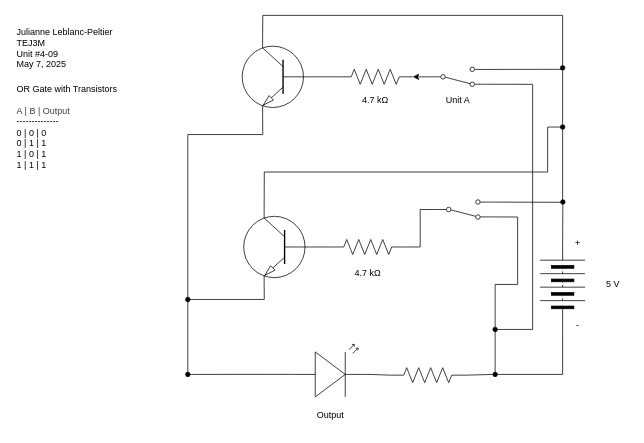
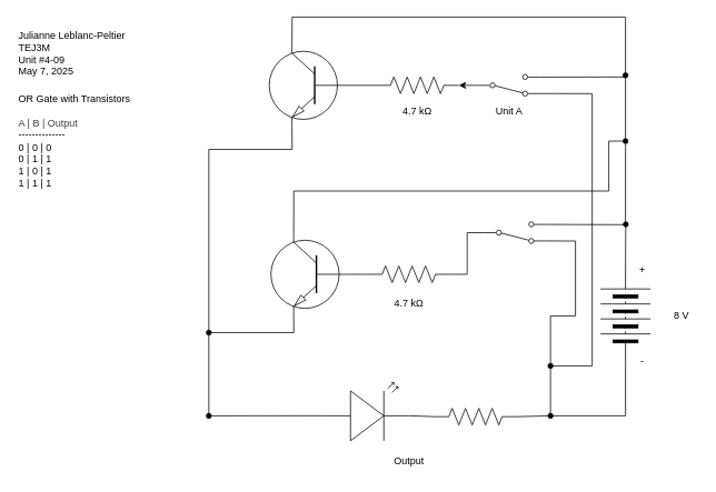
  <mxCell id="0" />
  <mxCell id="1" parent="0" />
  <mxCell id="2" style="edgeStyle=none;html=1;rounded=0;curved=0;endArrow=none;endFill=0;startArrow=oval;startFill=1;entryX=1;entryY=0.88;entryDx=0;entryDy=0;" parent="1" target="16" edge="1"><mxGeometry relative="1" as="geometry"><mxPoint x="660" y="299" as="targetPoint" /><mxPoint x="660" y="439" as="sourcePoint" /><Array as="points"><mxPoint x="660" y="379" /><mxPoint x="690" y="379" /><mxPoint x="690" y="289" /></Array></mxGeometry></mxCell>
  <mxCell id="3" style="edgeStyle=none;html=1;exitX=1;exitY=0.5;exitDx=0;exitDy=0;endArrow=oval;endFill=1;" parent="1" source="5" edge="1"><mxGeometry relative="1" as="geometry"><mxPoint x="750.308" y="269" as="targetPoint" /></mxGeometry></mxCell>
  <mxCell id="4" style="edgeStyle=none;html=1;exitX=0;exitY=0.5;exitDx=0;exitDy=0;rounded=0;curved=0;endArrow=none;endFill=0;" parent="1" source="5" edge="1"><mxGeometry relative="1" as="geometry"><mxPoint x="660" y="439" as="targetPoint" /><Array as="points"><mxPoint x="750" y="439" /><mxPoint x="750" y="499" /><mxPoint x="660" y="499" /></Array></mxGeometry></mxCell>
  <mxCell id="5" value="" style="pointerEvents=1;verticalLabelPosition=bottom;shadow=0;dashed=0;align=center;html=1;verticalAlign=top;shape=mxgraph.electrical.miscellaneous.batteryStack;rotation=-90;" parent="1" vertex="1"><mxGeometry x="700" y="349" width="100" height="60" as="geometry" /></mxCell>
  <mxCell id="6" value="" style="pointerEvents=1;verticalLabelPosition=bottom;shadow=0;dashed=0;align=center;html=1;verticalAlign=top;shape=mxgraph.electrical.resistors.resistor_2;rotation=-180;" parent="1" vertex="1"><mxGeometry x="440" y="319" width="100" height="20" as="geometry" /></mxCell>
  <mxCell id="7" style="edgeStyle=none;html=1;exitX=0;exitY=0.57;exitDx=0;exitDy=0;exitPerimeter=0;endArrow=oval;endFill=1;" edge="1" parent="1" source="8"><mxGeometry relative="1" as="geometry"><mxPoint x="250" y="499" as="targetPoint" /></mxGeometry></mxCell>
  <mxCell id="8" value="" style="verticalLabelPosition=bottom;shadow=0;dashed=0;align=center;html=1;verticalAlign=top;shape=mxgraph.electrical.opto_electronics.led_2;pointerEvents=1;rotation=0;" parent="1" vertex="1"><mxGeometry x="390" y="459" width="100" height="70" as="geometry" /></mxCell>
- <mxCell id="9" value="Output" style="text;html=1;align=center;verticalAlign=middle;resizable=0;points=[];autosize=1;strokeColor=none;fillColor=none;" parent="1" vertex="1"><mxGeometry x="410" y="539" width="60" height="30" as="geometry" /></mxCell>
- <mxCell id="10" value="5 V" style="text;html=1;align=center;verticalAlign=middle;resizable=0;points=[];autosize=1;strokeColor=none;fillColor=none;" parent="1" vertex="1"><mxGeometry x="797" y="364" width="40" height="30" as="geometry" /></mxCell>
+ <mxCell id="9" value="Output" style="text;html=1;align=center;verticalAlign=middle;resizable=0;points=[];autosize=1;strokeColor=none;fillColor=none;" parent="1" vertex="1"><mxGeometry x="460" y="539" width="60" height="30" as="geometry" /></mxCell>
+ <mxCell id="10" value="8 V" style="text;html=1;align=center;verticalAlign=middle;resizable=0;points=[];autosize=1;strokeColor=none;fillColor=none;" parent="1" vertex="1"><mxGeometry x="797" y="364" width="40" height="30" as="geometry" /></mxCell>
  <mxCell id="11" value="+" style="text;html=1;align=center;verticalAlign=middle;resizable=0;points=[];autosize=1;strokeColor=none;fillColor=none;" parent="1" vertex="1"><mxGeometry x="755" y="309" width="30" height="30" as="geometry" /></mxCell>
  <mxCell id="12" value="-" style="text;html=1;align=center;verticalAlign=middle;resizable=0;points=[];autosize=1;strokeColor=none;fillColor=none;" parent="1" vertex="1"><mxGeometry x="755" y="419" width="30" height="30" as="geometry" /></mxCell>
  <mxCell id="13" value="4.7 kΩ" style="text;html=1;align=center;verticalAlign=middle;resizable=0;points=[];autosize=1;strokeColor=none;fillColor=none;" parent="1" vertex="1"><mxGeometry x="460" y="349" width="60" height="30" as="geometry" /></mxCell>
  <mxCell id="14" value="Julianne Leblanc-Peltier&lt;div&gt;TEJ3M&lt;/div&gt;&lt;div&gt;Unit #4-09&lt;/div&gt;&lt;div&gt;May 7, 2025&lt;/div&gt;" style="text;html=1;align=left;verticalAlign=middle;resizable=0;points=[];autosize=1;strokeColor=none;fillColor=none;" parent="1" vertex="1"><mxGeometry x="20" y="29" width="150" height="70" as="geometry" /></mxCell>
  <mxCell id="15" style="edgeStyle=none;html=1;exitX=1;exitY=0.12;exitDx=0;exitDy=0;endArrow=none;endFill=0;" parent="1" source="16" edge="1"><mxGeometry relative="1" as="geometry"><mxPoint x="750" y="269.385" as="targetPoint" /></mxGeometry></mxCell>
  <mxCell id="16" value="" style="html=1;shape=mxgraph.electrical.electro-mechanical.twoWaySwitch;aspect=fixed;elSwitchState=2;flipV=1;" parent="1" vertex="1"><mxGeometry x="580" y="266" width="75" height="26" as="geometry" /></mxCell>
  <mxCell id="17" value="OR Gate with Transistors&lt;div&gt;&lt;span style=&quot;color: rgb(63, 63, 63); background-color: transparent;&quot;&gt;&lt;br&gt;&lt;/span&gt;&lt;/div&gt;&lt;div&gt;&lt;span style=&quot;color: rgb(63, 63, 63); background-color: transparent;&quot;&gt;A | B | Output&lt;/span&gt;&lt;div&gt;--------------&lt;/div&gt;&lt;div&gt;0 | 0 | 0&lt;/div&gt;&lt;div&gt;0 | 1 | 1&lt;/div&gt;&lt;/div&gt;&lt;div&gt;1 | 0 | 1&lt;/div&gt;&lt;div&gt;1 | 1 | 1&lt;/div&gt;" style="text;html=1;align=left;verticalAlign=middle;resizable=0;points=[];autosize=1;strokeColor=none;fillColor=none;" parent="1" vertex="1"><mxGeometry x="20" y="104" width="160" height="130" as="geometry" /></mxCell>
  <mxCell id="18" style="edgeStyle=none;html=1;exitX=0;exitY=0.5;exitDx=0;exitDy=0;entryX=0;entryY=0.5;entryDx=0;entryDy=0;entryPerimeter=0;rounded=0;curved=0;endArrow=none;endFill=0;" parent="1" source="16" target="6" edge="1"><mxGeometry relative="1" as="geometry"><Array as="points"><mxPoint x="560" y="279" /><mxPoint x="560" y="329" /></Array></mxGeometry></mxCell>
  <mxCell id="19" style="edgeStyle=none;html=1;exitX=0;exitY=0.5;exitDx=0;exitDy=0;exitPerimeter=0;endArrow=oval;endFill=1;rounded=0;curved=0;" parent="1" source="20" edge="1"><mxGeometry relative="1" as="geometry"><mxPoint x="660" y="499" as="targetPoint" /></mxGeometry></mxCell>
  <mxCell id="20" value="" style="pointerEvents=1;verticalLabelPosition=bottom;shadow=0;dashed=0;align=center;html=1;verticalAlign=top;shape=mxgraph.electrical.resistors.resistor_2;rotation=-180;" parent="1" vertex="1"><mxGeometry x="520" y="490" width="100" height="20" as="geometry" /></mxCell>
  <mxCell id="21" style="edgeStyle=none;html=1;endArrow=none;endFill=0;entryX=0.7;entryY=1;entryDx=0;entryDy=0;entryPerimeter=0;rounded=0;curved=0;startArrow=oval;startFill=1;" parent="1" target="35" edge="1"><mxGeometry relative="1" as="geometry"><mxPoint x="351.545" y="239" as="targetPoint" /><mxPoint x="250" y="399" as="sourcePoint" /><Array as="points"><mxPoint x="250" y="179" /><mxPoint x="350" y="179" /></Array></mxGeometry></mxCell>
  <mxCell id="22" style="edgeStyle=none;html=1;exitX=0.7;exitY=0;exitDx=0;exitDy=0;exitPerimeter=0;rounded=0;curved=0;endArrow=oval;endFill=1;" edge="1" parent="1" source="23"><mxGeometry relative="1" as="geometry"><mxPoint x="750" y="169" as="targetPoint" /><Array as="points"><mxPoint x="352" y="229" /><mxPoint x="730" y="229" /><mxPoint x="730" y="169" /></Array></mxGeometry></mxCell>
  <mxCell id="23" value="" style="verticalLabelPosition=bottom;shadow=0;dashed=0;align=center;html=1;verticalAlign=top;shape=mxgraph.electrical.transistors.npn_transistor_1;rotation=-180;flipV=1;" parent="1" vertex="1"><mxGeometry x="322.5" y="279" width="95" height="100" as="geometry" /></mxCell>
  <mxCell id="24" style="edgeStyle=none;html=1;exitX=1;exitY=0.5;exitDx=0;exitDy=0;exitPerimeter=0;entryX=0;entryY=0.5;entryDx=0;entryDy=0;entryPerimeter=0;endArrow=none;endFill=0;" parent="1" source="6" target="23" edge="1"><mxGeometry relative="1" as="geometry" /></mxCell>
  <mxCell id="25" style="edgeStyle=none;html=1;exitX=1;exitY=0.57;exitDx=0;exitDy=0;exitPerimeter=0;entryX=1;entryY=0.5;entryDx=0;entryDy=0;entryPerimeter=0;endArrow=none;endFill=0;" parent="1" source="8" target="20" edge="1"><mxGeometry relative="1" as="geometry" /></mxCell>
  <mxCell id="26" style="edgeStyle=none;html=1;exitX=0.7;exitY=1;exitDx=0;exitDy=0;exitPerimeter=0;rounded=0;curved=0;endArrow=none;endFill=0;" parent="1" source="23" edge="1"><mxGeometry relative="1" as="geometry"><Array as="points"><mxPoint x="352" y="399" /><mxPoint x="250" y="399" /><mxPoint x="250" y="499" /></Array><mxPoint x="250" y="499" as="targetPoint" /></mxGeometry></mxCell>
  <mxCell id="27" style="edgeStyle=none;html=1;endArrow=none;endFill=0;rounded=0;curved=0;exitX=1;exitY=0.12;exitDx=0;exitDy=0;" parent="1" source="29" edge="1"><mxGeometry relative="1" as="geometry"><mxPoint x="750" y="269" as="targetPoint" /><mxPoint x="630" y="89" as="sourcePoint" /><Array as="points"><mxPoint x="750" y="92" /></Array></mxGeometry></mxCell>
  <mxCell id="28" style="edgeStyle=none;html=1;exitX=1;exitY=0.88;exitDx=0;exitDy=0;rounded=0;curved=0;endArrow=none;endFill=0;" parent="1" source="29" edge="1"><mxGeometry relative="1" as="geometry"><mxPoint x="660" y="439" as="targetPoint" /><Array as="points"><mxPoint x="710" y="112" /><mxPoint x="710" y="439" /></Array></mxGeometry></mxCell>
  <mxCell id="29" value="" style="html=1;shape=mxgraph.electrical.electro-mechanical.twoWaySwitch;aspect=fixed;elSwitchState=2;flipV=1;" parent="1" vertex="1"><mxGeometry x="572.5" y="89" width="75" height="26" as="geometry" /></mxCell>
  <mxCell id="30" value="Unit A" style="text;html=1;align=center;verticalAlign=middle;resizable=0;points=[];autosize=1;strokeColor=none;fillColor=none;" parent="1" vertex="1"><mxGeometry x="580" y="119" width="60" height="30" as="geometry" /></mxCell>
  <mxCell id="31" value="" style="pointerEvents=1;verticalLabelPosition=bottom;shadow=0;dashed=0;align=center;html=1;verticalAlign=top;shape=mxgraph.electrical.resistors.resistor_2;rotation=-180;" parent="1" vertex="1"><mxGeometry x="450" y="92" width="100" height="20" as="geometry" /></mxCell>
  <mxCell id="32" style="edgeStyle=none;html=1;exitX=0;exitY=0.5;exitDx=0;exitDy=0;entryX=0;entryY=0.5;entryDx=0;entryDy=0;entryPerimeter=0;" parent="1" source="29" target="31" edge="1"><mxGeometry relative="1" as="geometry" /></mxCell>
  <mxCell id="33" value="4.7 kΩ" style="text;html=1;align=center;verticalAlign=middle;resizable=0;points=[];autosize=1;strokeColor=none;fillColor=none;" parent="1" vertex="1"><mxGeometry x="470" y="119" width="60" height="30" as="geometry" /></mxCell>
  <mxCell id="34" style="edgeStyle=none;html=1;exitX=0.7;exitY=0;exitDx=0;exitDy=0;exitPerimeter=0;rounded=0;curved=0;endArrow=oval;endFill=1;" parent="1" source="35" edge="1"><mxGeometry relative="1" as="geometry"><mxPoint x="750" y="90" as="targetPoint" /><mxPoint x="349.768" y="53" as="sourcePoint" /><Array as="points"><mxPoint x="350" y="20" /><mxPoint x="750" y="20" /></Array></mxGeometry></mxCell>
  <mxCell id="35" value="" style="verticalLabelPosition=bottom;shadow=0;dashed=0;align=center;html=1;verticalAlign=top;shape=mxgraph.electrical.transistors.npn_transistor_1;rotation=-180;flipV=1;" parent="1" vertex="1"><mxGeometry x="320.45" y="52" width="95" height="100" as="geometry" /></mxCell>
  <mxCell id="36" style="edgeStyle=none;html=1;exitX=1;exitY=0.5;exitDx=0;exitDy=0;exitPerimeter=0;entryX=0;entryY=0.5;entryDx=0;entryDy=0;entryPerimeter=0;endArrow=none;endFill=0;" parent="1" source="31" target="35" edge="1"><mxGeometry relative="1" as="geometry" /></mxCell>
